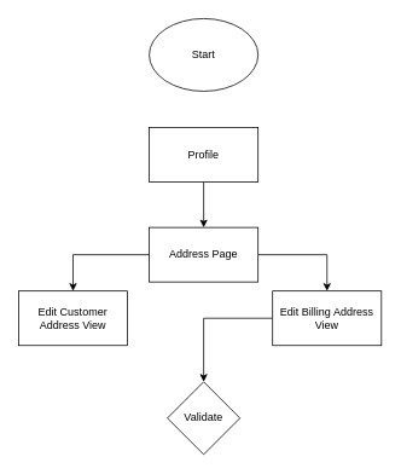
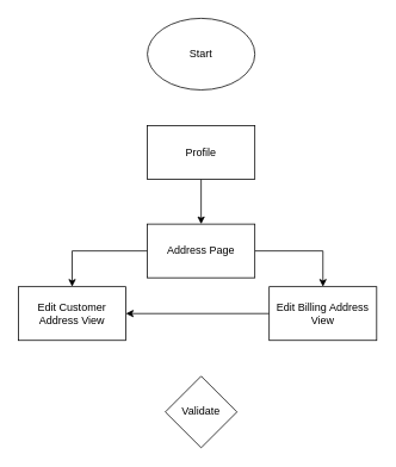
  <mxCell id="0" />
  <mxCell id="1" parent="0" />
  <mxCell id="2" value="Start" style="ellipse;whiteSpace=wrap;html=1;" vertex="1" parent="1"><mxGeometry x="164" y="20" width="120" height="80" as="geometry" /></mxCell>
  <mxCell id="3" value="" style="edgeStyle=orthogonalEdgeStyle;rounded=0;orthogonalLoop=1;jettySize=auto;html=1;" edge="1" parent="1" source="4" target="7"><mxGeometry relative="1" as="geometry" /></mxCell>
  <mxCell id="4" value="Profile" style="whiteSpace=wrap;html=1;" vertex="1" parent="1"><mxGeometry x="164" y="140" width="120" height="60" as="geometry" /></mxCell>
  <mxCell id="5" value="" style="edgeStyle=orthogonalEdgeStyle;rounded=0;orthogonalLoop=1;jettySize=auto;html=1;" edge="1" parent="1" source="7" target="8"><mxGeometry relative="1" as="geometry" /></mxCell>
  <mxCell id="6" style="edgeStyle=orthogonalEdgeStyle;rounded=0;orthogonalLoop=1;jettySize=auto;html=1;entryX=0.5;entryY=0;entryDx=0;entryDy=0;" edge="1" parent="1" source="7" target="10"><mxGeometry relative="1" as="geometry" /></mxCell>
  <mxCell id="7" value="Address Page" style="whiteSpace=wrap;html=1;" vertex="1" parent="1"><mxGeometry x="164" y="250" width="120" height="60" as="geometry" /></mxCell>
  <mxCell id="8" value="Edit Customer Address View" style="whiteSpace=wrap;html=1;" vertex="1" parent="1"><mxGeometry x="20" y="320" width="120" height="60" as="geometry" /></mxCell>
- <mxCell id="9" style="edgeStyle=orthogonalEdgeStyle;rounded=0;orthogonalLoop=1;jettySize=auto;html=1;" edge="1" parent="1" source="10" target="11"><mxGeometry relative="1" as="geometry" /></mxCell>
+ <mxCell id="9" style="edgeStyle=orthogonalEdgeStyle;rounded=0;orthogonalLoop=1;jettySize=auto;html=1;" edge="1" parent="1" source="10" target="8"><mxGeometry relative="1" as="geometry" /></mxCell>
  <mxCell id="10" value="Edit Billing Address View" style="whiteSpace=wrap;html=1;" vertex="1" parent="1"><mxGeometry x="300" y="320" width="120" height="60" as="geometry" /></mxCell>
  <mxCell id="11" value="Validate" style="rhombus;whiteSpace=wrap;html=1;" vertex="1" parent="1"><mxGeometry x="184" y="420" width="80" height="80" as="geometry" /></mxCell>
